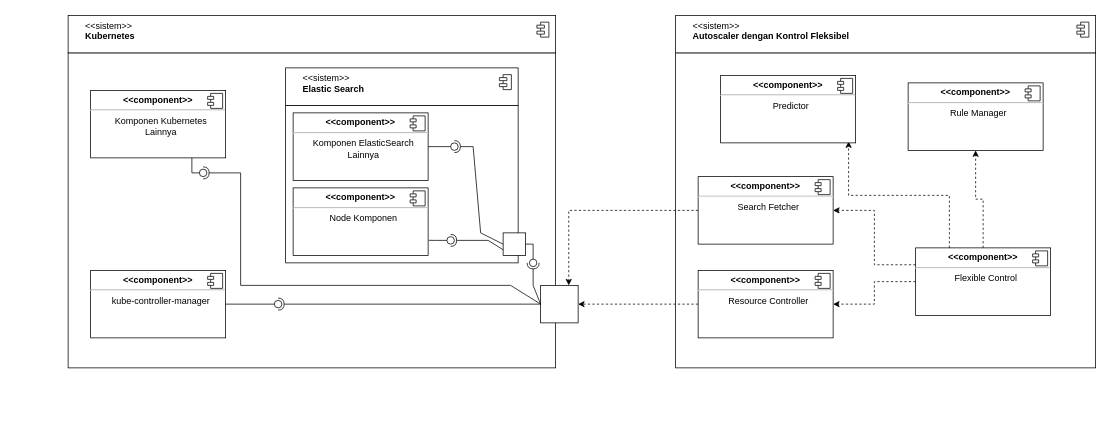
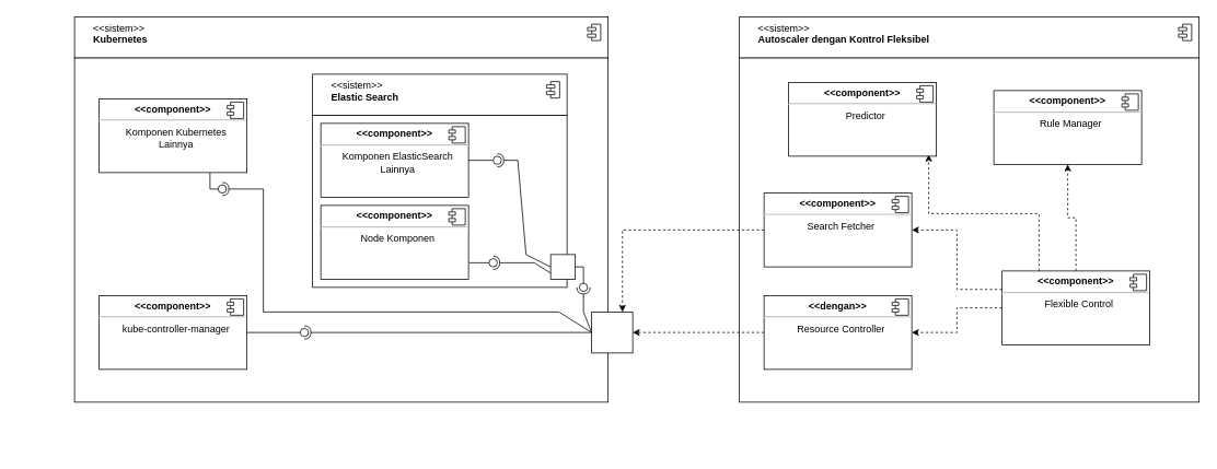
  <mxCell id="0" />
  <mxCell id="1" parent="0" />
  <mxCell id="2" value="" style="group" parent="1" vertex="1" connectable="0"><mxGeometry x="20" y="20" width="820" height="530" as="geometry" /></mxCell>
  <mxCell id="3" value="" style="rounded=0;whiteSpace=wrap;html=1;movable=0;resizable=0;rotatable=0;deletable=0;editable=0;locked=1;connectable=0;" parent="2" vertex="1"><mxGeometry x="70" y="50" width="650" height="420" as="geometry" /></mxCell>
  <mxCell id="4" value="&lt;div&gt;&amp;lt;&amp;lt;sistem&amp;gt;&amp;gt;&lt;/div&gt;&lt;div&gt;&lt;b&gt;Kubernetes&lt;/b&gt;&lt;/div&gt;" style="html=1;align=left;spacingLeft=21;verticalAlign=top;" parent="2" vertex="1"><mxGeometry x="70" width="650" height="50" as="geometry" /></mxCell>
  <mxCell id="5" value="" style="shape=module;jettyWidth=10;jettyHeight=4;" parent="4" vertex="1"><mxGeometry x="1" width="16" height="20" relative="1" as="geometry"><mxPoint x="-25" y="9" as="offset" /></mxGeometry></mxCell>
  <mxCell id="6" value="" style="group;movable=0;resizable=0;rotatable=0;deletable=0;editable=0;locked=1;connectable=0;" vertex="1" connectable="0" parent="2"><mxGeometry x="360" y="70" width="310" height="260" as="geometry" /></mxCell>
  <mxCell id="7" value="" style="rounded=0;whiteSpace=wrap;html=1;movable=1;resizable=1;rotatable=1;deletable=1;editable=1;locked=0;connectable=1;" vertex="1" parent="6"><mxGeometry y="50" width="310" height="210" as="geometry" /></mxCell>
  <mxCell id="8" value="&lt;div&gt;&amp;lt;&amp;lt;sistem&amp;gt;&amp;gt;&lt;/div&gt;&lt;div&gt;&lt;b&gt;Elastic Search&lt;/b&gt;&lt;/div&gt;" style="html=1;align=left;spacingLeft=21;verticalAlign=top;" vertex="1" parent="6"><mxGeometry width="310" height="50" as="geometry" /></mxCell>
  <mxCell id="9" value="" style="shape=module;jettyWidth=10;jettyHeight=4;" vertex="1" parent="8"><mxGeometry x="1" width="16" height="20" relative="1" as="geometry"><mxPoint x="-25" y="9" as="offset" /></mxGeometry></mxCell>
  <mxCell id="10" value="&lt;p style=&quot;margin:0px;margin-top:6px;text-align:center;&quot;&gt;&lt;b&gt;&amp;lt;&amp;lt;component&amp;gt;&amp;gt;&lt;/b&gt;&lt;/p&gt;&lt;hr&gt;&lt;p style=&quot;text-align: center; margin: 0px 0px 0px 8px;&quot;&gt;Komponen ElasticSearch&lt;/p&gt;&lt;p style=&quot;text-align: center; margin: 0px 0px 0px 8px;&quot;&gt;Lainnya&lt;/p&gt;" style="align=left;overflow=fill;html=1;dropTarget=0;whiteSpace=wrap;" vertex="1" parent="6"><mxGeometry x="10" y="60" width="180" height="90" as="geometry" /></mxCell>
  <mxCell id="11" value="" style="shape=component;jettyWidth=8;jettyHeight=4;" vertex="1" parent="10"><mxGeometry x="1" width="20" height="20" relative="1" as="geometry"><mxPoint x="-24" y="4" as="offset" /></mxGeometry></mxCell>
  <mxCell id="12" value="&lt;p style=&quot;margin:0px;margin-top:6px;text-align:center;&quot;&gt;&lt;b&gt;&amp;lt;&amp;lt;component&amp;gt;&amp;gt;&lt;/b&gt;&lt;/p&gt;&lt;hr&gt;&lt;p style=&quot;text-align: center; margin: 0px 0px 0px 8px;&quot;&gt;Node Komponen&lt;/p&gt;" style="align=left;overflow=fill;html=1;dropTarget=0;whiteSpace=wrap;" vertex="1" parent="6"><mxGeometry x="10" y="160" width="180" height="90" as="geometry" /></mxCell>
  <mxCell id="13" value="" style="shape=component;jettyWidth=8;jettyHeight=4;" vertex="1" parent="12"><mxGeometry x="1" width="20" height="20" relative="1" as="geometry"><mxPoint x="-24" y="4" as="offset" /></mxGeometry></mxCell>
  <mxCell id="14" value="&lt;p style=&quot;margin:0px;margin-top:6px;text-align:center;&quot;&gt;&lt;b&gt;&amp;lt;&amp;lt;component&amp;gt;&amp;gt;&lt;/b&gt;&lt;/p&gt;&lt;hr&gt;&lt;p style=&quot;text-align: center; margin: 0px 0px 0px 8px;&quot;&gt;Komponen Kubernetes&lt;/p&gt;&lt;p style=&quot;text-align: center; margin: 0px 0px 0px 8px;&quot;&gt;Lainnya&lt;/p&gt;" style="align=left;overflow=fill;html=1;dropTarget=0;whiteSpace=wrap;" vertex="1" parent="2"><mxGeometry x="100" y="100" width="180" height="90" as="geometry" /></mxCell>
  <mxCell id="15" value="" style="shape=component;jettyWidth=8;jettyHeight=4;" vertex="1" parent="14"><mxGeometry x="1" width="20" height="20" relative="1" as="geometry"><mxPoint x="-24" y="4" as="offset" /></mxGeometry></mxCell>
  <mxCell id="16" value="&lt;p style=&quot;margin:0px;margin-top:6px;text-align:center;&quot;&gt;&lt;b&gt;&amp;lt;&amp;lt;component&amp;gt;&amp;gt;&lt;/b&gt;&lt;/p&gt;&lt;hr&gt;&lt;p style=&quot;text-align: center; margin: 0px 0px 0px 8px;&quot;&gt;kube-controller-manager&lt;/p&gt;" style="align=left;overflow=fill;html=1;dropTarget=0;whiteSpace=wrap;" vertex="1" parent="2"><mxGeometry x="100" y="340" width="180" height="90" as="geometry" /></mxCell>
  <mxCell id="17" value="" style="shape=component;jettyWidth=8;jettyHeight=4;" vertex="1" parent="16"><mxGeometry x="1" width="20" height="20" relative="1" as="geometry"><mxPoint x="-24" y="4" as="offset" /></mxGeometry></mxCell>
  <mxCell id="18" value="" style="rounded=0;orthogonalLoop=1;jettySize=auto;html=1;endArrow=halfCircle;endFill=0;endSize=6;strokeWidth=1;sketch=0;exitX=0;exitY=0.5;exitDx=0;exitDy=0;" edge="1" target="20" parent="2" source="21"><mxGeometry relative="1" as="geometry"><mxPoint x="370" y="385" as="sourcePoint" /></mxGeometry></mxCell>
  <mxCell id="19" value="" style="rounded=0;orthogonalLoop=1;jettySize=auto;html=1;endArrow=oval;endFill=0;sketch=0;sourcePerimeterSpacing=0;targetPerimeterSpacing=0;endSize=10;exitX=1;exitY=0.5;exitDx=0;exitDy=0;" edge="1" target="20" parent="2" source="16"><mxGeometry relative="1" as="geometry"><mxPoint x="330" y="385" as="sourcePoint" /></mxGeometry></mxCell>
  <mxCell id="20" value="" style="ellipse;whiteSpace=wrap;html=1;align=center;aspect=fixed;fillColor=none;strokeColor=none;resizable=0;perimeter=centerPerimeter;rotatable=0;allowArrows=0;points=[];outlineConnect=1;" vertex="1" parent="2"><mxGeometry x="345" y="380" width="10" height="10" as="geometry" /></mxCell>
  <mxCell id="21" value="" style="rounded=0;whiteSpace=wrap;html=1;" vertex="1" parent="2"><mxGeometry x="700" y="360" width="50" height="50" as="geometry" /></mxCell>
  <mxCell id="22" value="" style="rounded=0;orthogonalLoop=1;jettySize=auto;html=1;endArrow=halfCircle;endFill=0;endSize=6;strokeWidth=1;sketch=0;exitX=0;exitY=0.5;exitDx=0;exitDy=0;" edge="1" parent="2" source="21"><mxGeometry relative="1" as="geometry"><mxPoint x="320" y="155" as="sourcePoint" /><mxPoint x="250" y="210" as="targetPoint" /><Array as="points"><mxPoint x="660" y="360" /><mxPoint x="300" y="360" /><mxPoint x="300" y="210" /></Array></mxGeometry></mxCell>
  <mxCell id="23" value="" style="rounded=0;orthogonalLoop=1;jettySize=auto;html=1;endArrow=oval;endFill=0;sketch=0;sourcePerimeterSpacing=0;targetPerimeterSpacing=0;endSize=10;exitX=0.75;exitY=1;exitDx=0;exitDy=0;" edge="1" parent="2" source="14"><mxGeometry relative="1" as="geometry"><mxPoint x="280" y="155" as="sourcePoint" /><mxPoint x="250" y="210" as="targetPoint" /><Array as="points"><mxPoint x="235" y="210" /></Array></mxGeometry></mxCell>
  <mxCell id="24" value="" style="ellipse;whiteSpace=wrap;html=1;align=center;aspect=fixed;fillColor=none;strokeColor=none;resizable=0;perimeter=centerPerimeter;rotatable=0;allowArrows=0;points=[];outlineConnect=1;" vertex="1" parent="2"><mxGeometry x="295" y="150" width="10" height="10" as="geometry" /></mxCell>
  <mxCell id="25" value="" style="rounded=0;whiteSpace=wrap;html=1;" vertex="1" parent="2"><mxGeometry x="650" y="290" width="30" height="30" as="geometry" /></mxCell>
  <mxCell id="26" value="" style="rounded=0;whiteSpace=wrap;html=1;movable=1;resizable=1;rotatable=1;deletable=1;editable=1;locked=0;connectable=1;" vertex="1" parent="1"><mxGeometry x="900" y="70" width="560" height="420" as="geometry" /></mxCell>
  <mxCell id="27" value="&lt;div&gt;&amp;lt;&amp;lt;sistem&amp;gt;&amp;gt;&lt;/div&gt;&lt;div&gt;&lt;b&gt;Autoscaler dengan Kontrol Fleksibel&lt;/b&gt;&lt;/div&gt;" style="html=1;align=left;spacingLeft=21;verticalAlign=top;" vertex="1" parent="1"><mxGeometry x="900" y="20" width="560" height="50" as="geometry" /></mxCell>
  <mxCell id="28" value="" style="shape=module;jettyWidth=10;jettyHeight=4;" vertex="1" parent="27"><mxGeometry x="1" width="16" height="20" relative="1" as="geometry"><mxPoint x="-25" y="9" as="offset" /></mxGeometry></mxCell>
  <mxCell id="29" value="" style="rounded=0;orthogonalLoop=1;jettySize=auto;html=1;endArrow=halfCircle;endFill=0;endSize=6;strokeWidth=1;sketch=0;exitX=0;exitY=0.5;exitDx=0;exitDy=0;" edge="1" parent="1" source="21"><mxGeometry relative="1" as="geometry"><mxPoint x="780" y="405" as="sourcePoint" /><mxPoint x="710" y="350" as="targetPoint" /><Array as="points"><mxPoint x="710" y="380" /></Array></mxGeometry></mxCell>
  <mxCell id="30" value="" style="rounded=0;orthogonalLoop=1;jettySize=auto;html=1;endArrow=oval;endFill=0;sketch=0;sourcePerimeterSpacing=0;targetPerimeterSpacing=0;endSize=10;exitX=1;exitY=0.5;exitDx=0;exitDy=0;" edge="1" parent="1" source="25"><mxGeometry relative="1" as="geometry"><mxPoint x="740" y="405" as="sourcePoint" /><mxPoint x="710" y="350" as="targetPoint" /><Array as="points"><mxPoint x="710" y="325" /></Array></mxGeometry></mxCell>
  <mxCell id="31" value="" style="ellipse;whiteSpace=wrap;html=1;align=center;aspect=fixed;fillColor=none;strokeColor=none;resizable=0;perimeter=centerPerimeter;rotatable=0;allowArrows=0;points=[];outlineConnect=1;" vertex="1" parent="1"><mxGeometry x="755" y="400" width="10" height="10" as="geometry" /></mxCell>
  <mxCell id="32" value="" style="rounded=0;orthogonalLoop=1;jettySize=auto;html=1;endArrow=halfCircle;endFill=0;endSize=6;strokeWidth=1;sketch=0;exitX=0;exitY=0.75;exitDx=0;exitDy=0;" edge="1" parent="1" source="25"><mxGeometry relative="1" as="geometry"><mxPoint x="550" y="305" as="sourcePoint" /><mxPoint x="600" y="320" as="targetPoint" /><Array as="points"><mxPoint x="650" y="320" /></Array></mxGeometry></mxCell>
  <mxCell id="33" value="" style="rounded=0;orthogonalLoop=1;jettySize=auto;html=1;endArrow=oval;endFill=0;sketch=0;sourcePerimeterSpacing=0;targetPerimeterSpacing=0;endSize=10;exitX=1.005;exitY=0.777;exitDx=0;exitDy=0;exitPerimeter=0;" edge="1" parent="1" source="12"><mxGeometry relative="1" as="geometry"><mxPoint x="510" y="305" as="sourcePoint" /><mxPoint x="600" y="320" as="targetPoint" /><Array as="points"><mxPoint x="580" y="320" /></Array></mxGeometry></mxCell>
  <mxCell id="34" value="" style="ellipse;whiteSpace=wrap;html=1;align=center;aspect=fixed;fillColor=none;strokeColor=none;resizable=0;perimeter=centerPerimeter;rotatable=0;allowArrows=0;points=[];outlineConnect=1;" vertex="1" parent="1"><mxGeometry x="525" y="300" width="10" height="10" as="geometry" /></mxCell>
  <mxCell id="35" value="" style="rounded=0;orthogonalLoop=1;jettySize=auto;html=1;endArrow=halfCircle;endFill=0;endSize=6;strokeWidth=1;sketch=0;exitX=0;exitY=0.5;exitDx=0;exitDy=0;" edge="1" target="37" parent="1" source="25"><mxGeometry relative="1" as="geometry"><mxPoint x="510" y="265" as="sourcePoint" /><Array as="points"><mxPoint x="640" y="310" /><mxPoint x="630" y="195" /></Array></mxGeometry></mxCell>
  <mxCell id="36" value="" style="rounded=0;orthogonalLoop=1;jettySize=auto;html=1;endArrow=oval;endFill=0;sketch=0;sourcePerimeterSpacing=0;targetPerimeterSpacing=0;endSize=10;exitX=1;exitY=0.5;exitDx=0;exitDy=0;" edge="1" target="37" parent="1" source="10"><mxGeometry relative="1" as="geometry"><mxPoint x="470" y="265" as="sourcePoint" /></mxGeometry></mxCell>
  <mxCell id="37" value="" style="ellipse;whiteSpace=wrap;html=1;align=center;aspect=fixed;fillColor=none;strokeColor=none;resizable=0;perimeter=centerPerimeter;rotatable=0;allowArrows=0;points=[];outlineConnect=1;" vertex="1" parent="1"><mxGeometry x="600" y="190" width="10" height="10" as="geometry" /></mxCell>
  <mxCell id="38" style="edgeStyle=orthogonalEdgeStyle;rounded=0;orthogonalLoop=1;jettySize=auto;html=1;exitX=0;exitY=0.5;exitDx=0;exitDy=0;entryX=1;entryY=0.5;entryDx=0;entryDy=0;dashed=1;" edge="1" parent="1" source="42" target="49"><mxGeometry relative="1" as="geometry" /></mxCell>
  <mxCell id="39" style="edgeStyle=orthogonalEdgeStyle;rounded=0;orthogonalLoop=1;jettySize=auto;html=1;exitX=0.5;exitY=0;exitDx=0;exitDy=0;entryX=0.5;entryY=1;entryDx=0;entryDy=0;dashed=1;" edge="1" parent="1" source="42" target="44"><mxGeometry relative="1" as="geometry" /></mxCell>
  <mxCell id="40" style="edgeStyle=orthogonalEdgeStyle;rounded=0;orthogonalLoop=1;jettySize=auto;html=1;exitX=0.25;exitY=0;exitDx=0;exitDy=0;entryX=0.948;entryY=0.979;entryDx=0;entryDy=0;entryPerimeter=0;dashed=1;" edge="1" parent="1" source="42" target="46"><mxGeometry relative="1" as="geometry" /></mxCell>
  <mxCell id="41" style="edgeStyle=orthogonalEdgeStyle;rounded=0;orthogonalLoop=1;jettySize=auto;html=1;exitX=0;exitY=0.25;exitDx=0;exitDy=0;entryX=1;entryY=0.5;entryDx=0;entryDy=0;dashed=1;" edge="1" parent="1" source="42" target="52"><mxGeometry relative="1" as="geometry" /></mxCell>
  <mxCell id="42" value="&lt;p style=&quot;margin:0px;margin-top:6px;text-align:center;&quot;&gt;&lt;b&gt;&amp;lt;&amp;lt;component&amp;gt;&amp;gt;&lt;/b&gt;&lt;/p&gt;&lt;hr&gt;&lt;p style=&quot;text-align: center; margin: 0px 0px 0px 8px;&quot;&gt;Flexible Control&lt;/p&gt;" style="align=left;overflow=fill;html=1;dropTarget=0;whiteSpace=wrap;" vertex="1" parent="1"><mxGeometry x="1220" y="330" width="180" height="90" as="geometry" /></mxCell>
  <mxCell id="43" value="" style="shape=component;jettyWidth=8;jettyHeight=4;" vertex="1" parent="42"><mxGeometry x="1" width="20" height="20" relative="1" as="geometry"><mxPoint x="-24" y="4" as="offset" /></mxGeometry></mxCell>
  <mxCell id="44" value="&lt;p style=&quot;margin:0px;margin-top:6px;text-align:center;&quot;&gt;&lt;b&gt;&amp;lt;&amp;lt;component&amp;gt;&amp;gt;&lt;/b&gt;&lt;/p&gt;&lt;hr&gt;&lt;p style=&quot;text-align: center; margin: 0px 0px 0px 8px;&quot;&gt;Rule Manager&lt;/p&gt;" style="align=left;overflow=fill;html=1;dropTarget=0;whiteSpace=wrap;" vertex="1" parent="1"><mxGeometry x="1210" y="110" width="180" height="90" as="geometry" /></mxCell>
  <mxCell id="45" value="" style="shape=component;jettyWidth=8;jettyHeight=4;" vertex="1" parent="44"><mxGeometry x="1" width="20" height="20" relative="1" as="geometry"><mxPoint x="-24" y="4" as="offset" /></mxGeometry></mxCell>
  <mxCell id="46" value="&lt;p style=&quot;margin:0px;margin-top:6px;text-align:center;&quot;&gt;&lt;b&gt;&amp;lt;&amp;lt;component&amp;gt;&amp;gt;&lt;/b&gt;&lt;/p&gt;&lt;hr&gt;&lt;p style=&quot;text-align: center; margin: 0px 0px 0px 8px;&quot;&gt;Predictor&lt;/p&gt;" style="align=left;overflow=fill;html=1;dropTarget=0;whiteSpace=wrap;" vertex="1" parent="1"><mxGeometry x="960" y="100" width="180" height="90" as="geometry" /></mxCell>
  <mxCell id="47" value="" style="shape=component;jettyWidth=8;jettyHeight=4;" vertex="1" parent="46"><mxGeometry x="1" width="20" height="20" relative="1" as="geometry"><mxPoint x="-24" y="4" as="offset" /></mxGeometry></mxCell>
  <mxCell id="48" style="edgeStyle=orthogonalEdgeStyle;rounded=0;orthogonalLoop=1;jettySize=auto;html=1;exitX=0;exitY=0.5;exitDx=0;exitDy=0;entryX=1;entryY=0.5;entryDx=0;entryDy=0;dashed=1;" edge="1" parent="1" source="49" target="21"><mxGeometry relative="1" as="geometry" /></mxCell>
- <mxCell id="49" value="&lt;p style=&quot;margin:0px;margin-top:6px;text-align:center;&quot;&gt;&lt;b&gt;&amp;lt;&amp;lt;component&amp;gt;&amp;gt;&lt;/b&gt;&lt;/p&gt;&lt;hr&gt;&lt;p style=&quot;text-align: center; margin: 0px 0px 0px 8px;&quot;&gt;Resource Controller&lt;/p&gt;" style="align=left;overflow=fill;html=1;dropTarget=0;whiteSpace=wrap;" vertex="1" parent="1"><mxGeometry x="930" y="360" width="180" height="90" as="geometry" /></mxCell>
+ <mxCell id="49" value="&lt;p style=&quot;margin:0px;margin-top:6px;text-align:center;&quot;&gt;&lt;b&gt;&amp;lt;&amp;lt;dengan&amp;gt;&amp;gt;&lt;/b&gt;&lt;/p&gt;&lt;hr&gt;&lt;p style=&quot;text-align: center; margin: 0px 0px 0px 8px;&quot;&gt;Resource Controller&lt;/p&gt;" style="align=left;overflow=fill;html=1;dropTarget=0;whiteSpace=wrap;" vertex="1" parent="1"><mxGeometry x="930" y="360" width="180" height="90" as="geometry" /></mxCell>
  <mxCell id="50" value="" style="shape=component;jettyWidth=8;jettyHeight=4;" vertex="1" parent="49"><mxGeometry x="1" width="20" height="20" relative="1" as="geometry"><mxPoint x="-24" y="4" as="offset" /></mxGeometry></mxCell>
  <mxCell id="51" style="edgeStyle=orthogonalEdgeStyle;rounded=0;orthogonalLoop=1;jettySize=auto;html=1;exitX=0;exitY=0.5;exitDx=0;exitDy=0;entryX=0.75;entryY=0;entryDx=0;entryDy=0;dashed=1;" edge="1" parent="1" source="52" target="21"><mxGeometry relative="1" as="geometry" /></mxCell>
  <mxCell id="52" value="&lt;p style=&quot;margin:0px;margin-top:6px;text-align:center;&quot;&gt;&lt;b&gt;&amp;lt;&amp;lt;component&amp;gt;&amp;gt;&lt;/b&gt;&lt;/p&gt;&lt;hr&gt;&lt;p style=&quot;text-align: center; margin: 0px 0px 0px 8px;&quot;&gt;Search Fetcher&lt;/p&gt;" style="align=left;overflow=fill;html=1;dropTarget=0;whiteSpace=wrap;" vertex="1" parent="1"><mxGeometry x="930" y="235" width="180" height="90" as="geometry" /></mxCell>
  <mxCell id="53" value="" style="shape=component;jettyWidth=8;jettyHeight=4;" vertex="1" parent="52"><mxGeometry x="1" width="20" height="20" relative="1" as="geometry"><mxPoint x="-24" y="4" as="offset" /></mxGeometry></mxCell>
